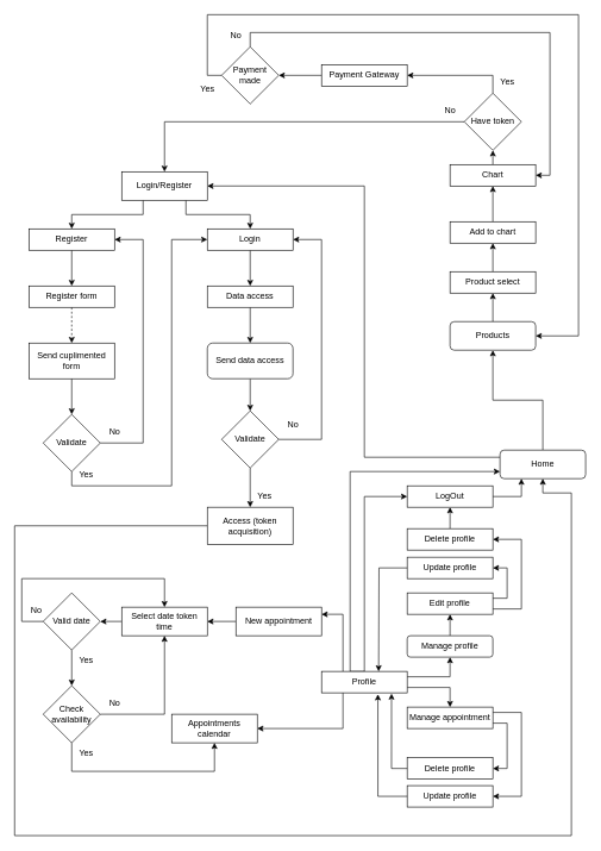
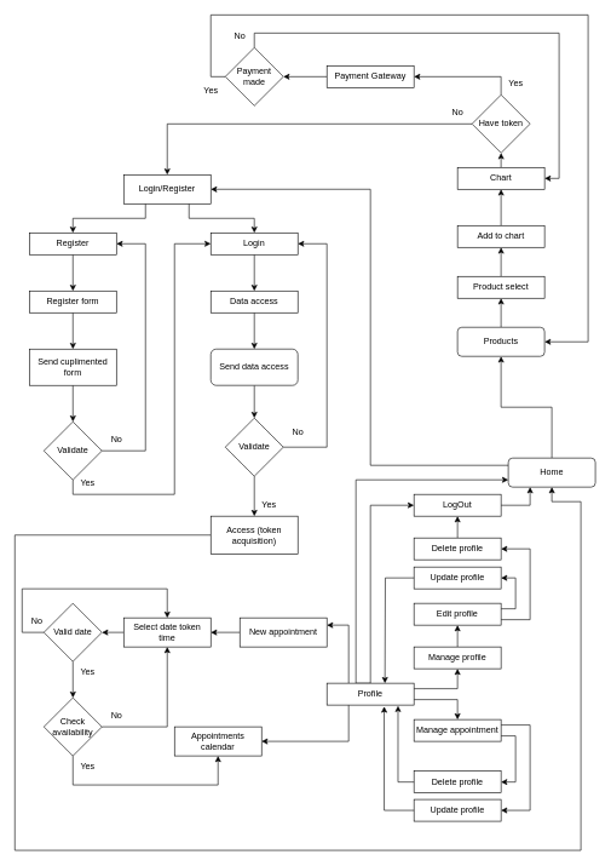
  <mxCell id="0" />
  <mxCell id="1" parent="0" />
  <mxCell id="2" style="edgeStyle=orthogonalEdgeStyle;rounded=0;orthogonalLoop=1;jettySize=auto;html=1;exitX=0.5;exitY=0;exitDx=0;exitDy=0;entryX=0.5;entryY=1;entryDx=0;entryDy=0;" parent="1" source="4" target="6" edge="1"><mxGeometry relative="1" as="geometry" /></mxCell>
  <mxCell id="3" style="edgeStyle=orthogonalEdgeStyle;rounded=0;orthogonalLoop=1;jettySize=auto;html=1;exitX=0;exitY=0.25;exitDx=0;exitDy=0;entryX=1;entryY=0.5;entryDx=0;entryDy=0;" parent="1" source="4" target="9" edge="1"><mxGeometry relative="1" as="geometry"><Array as="points"><mxPoint x="510" y="640" /><mxPoint x="510" y="260" /></Array></mxGeometry></mxCell>
  <mxCell id="4" value="Home" style="rounded=1;whiteSpace=wrap;html=1;fontSize=12;glass=0;strokeWidth=1;shadow=0;" parent="1" vertex="1"><mxGeometry x="700" y="630" width="120" height="40" as="geometry" /></mxCell>
  <mxCell id="5" style="edgeStyle=orthogonalEdgeStyle;rounded=0;orthogonalLoop=1;jettySize=auto;html=1;exitX=0.5;exitY=0;exitDx=0;exitDy=0;entryX=0.5;entryY=1;entryDx=0;entryDy=0;" parent="1" source="6" target="58" edge="1"><mxGeometry relative="1" as="geometry" /></mxCell>
  <mxCell id="6" value="Products" style="rounded=1;whiteSpace=wrap;html=1;" parent="1" vertex="1"><mxGeometry x="630" y="450" width="120" height="40" as="geometry" /></mxCell>
  <mxCell id="7" style="edgeStyle=orthogonalEdgeStyle;rounded=0;orthogonalLoop=1;jettySize=auto;html=1;exitX=0.25;exitY=1;exitDx=0;exitDy=0;entryX=0.5;entryY=0;entryDx=0;entryDy=0;" parent="1" source="9" target="11" edge="1"><mxGeometry relative="1" as="geometry" /></mxCell>
  <mxCell id="8" style="edgeStyle=orthogonalEdgeStyle;rounded=0;orthogonalLoop=1;jettySize=auto;html=1;exitX=0.75;exitY=1;exitDx=0;exitDy=0;entryX=0.5;entryY=0;entryDx=0;entryDy=0;" parent="1" source="9" target="13" edge="1"><mxGeometry relative="1" as="geometry" /></mxCell>
  <mxCell id="9" value="Login/Register" style="rounded=0;whiteSpace=wrap;html=1;" parent="1" vertex="1"><mxGeometry x="170" y="240" width="120" height="40" as="geometry" /></mxCell>
  <mxCell id="10" style="edgeStyle=orthogonalEdgeStyle;rounded=0;orthogonalLoop=1;jettySize=auto;html=1;exitX=0.5;exitY=1;exitDx=0;exitDy=0;entryX=0.5;entryY=0;entryDx=0;entryDy=0;" parent="1" source="11" target="15" edge="1"><mxGeometry relative="1" as="geometry" /></mxCell>
  <mxCell id="11" value="Register" style="rounded=0;whiteSpace=wrap;html=1;" parent="1" vertex="1"><mxGeometry x="40" y="320" width="120" height="30" as="geometry" /></mxCell>
  <mxCell id="12" style="edgeStyle=orthogonalEdgeStyle;rounded=0;orthogonalLoop=1;jettySize=auto;html=1;entryX=0.5;entryY=0;entryDx=0;entryDy=0;" parent="1" source="13" target="23" edge="1"><mxGeometry relative="1" as="geometry" /></mxCell>
  <mxCell id="13" value="Login" style="rounded=0;whiteSpace=wrap;html=1;" parent="1" vertex="1"><mxGeometry x="290" y="320" width="120" height="30" as="geometry" /></mxCell>
- <mxCell id="14" style="edgeStyle=orthogonalEdgeStyle;rounded=0;orthogonalLoop=1;jettySize=auto;html=1;exitX=0.5;exitY=1;exitDx=0;exitDy=0;entryX=0.5;entryY=0;entryDx=0;entryDy=0;dashed=1;" parent="1" source="15" target="17" edge="1"><mxGeometry relative="1" as="geometry" /></mxCell>
+ <mxCell id="14" style="edgeStyle=orthogonalEdgeStyle;rounded=0;orthogonalLoop=1;jettySize=auto;html=1;exitX=0.5;exitY=1;exitDx=0;exitDy=0;entryX=0.5;entryY=0;entryDx=0;entryDy=0;" parent="1" source="15" target="17" edge="1"><mxGeometry relative="1" as="geometry" /></mxCell>
  <mxCell id="15" value="Register form" style="rounded=0;whiteSpace=wrap;html=1;" parent="1" vertex="1"><mxGeometry x="40" y="400" width="120" height="30" as="geometry" /></mxCell>
  <mxCell id="16" style="edgeStyle=orthogonalEdgeStyle;rounded=0;orthogonalLoop=1;jettySize=auto;html=1;exitX=0.5;exitY=1;exitDx=0;exitDy=0;entryX=0.5;entryY=0;entryDx=0;entryDy=0;" parent="1" source="17" target="20" edge="1"><mxGeometry relative="1" as="geometry" /></mxCell>
  <mxCell id="17" value="Send cuplimented form" style="rounded=0;whiteSpace=wrap;html=1;" parent="1" vertex="1"><mxGeometry x="40" y="480" width="120" height="50" as="geometry" /></mxCell>
  <mxCell id="18" style="edgeStyle=orthogonalEdgeStyle;rounded=0;orthogonalLoop=1;jettySize=auto;html=1;exitX=0.5;exitY=1;exitDx=0;exitDy=0;entryX=0;entryY=0.5;entryDx=0;entryDy=0;" parent="1" source="20" target="13" edge="1"><mxGeometry relative="1" as="geometry"><mxPoint x="260" y="340" as="targetPoint" /><Array as="points"><mxPoint x="100" y="680" /><mxPoint x="240" y="680" /><mxPoint x="240" y="335" /></Array></mxGeometry></mxCell>
  <mxCell id="19" style="edgeStyle=orthogonalEdgeStyle;rounded=0;orthogonalLoop=1;jettySize=auto;html=1;exitX=1;exitY=0.5;exitDx=0;exitDy=0;entryX=1;entryY=0.5;entryDx=0;entryDy=0;" parent="1" source="20" target="11" edge="1"><mxGeometry relative="1" as="geometry"><Array as="points"><mxPoint x="200" y="620" /><mxPoint x="200" y="335" /></Array></mxGeometry></mxCell>
  <mxCell id="20" value="Validate" style="rhombus;whiteSpace=wrap;html=1;" parent="1" vertex="1"><mxGeometry x="60" y="580" width="80" height="80" as="geometry" /></mxCell>
  <mxCell id="21" value="No" style="text;html=1;align=center;verticalAlign=middle;resizable=0;points=[];autosize=1;strokeColor=none;fillColor=none;" parent="1" vertex="1"><mxGeometry x="140" y="590" width="40" height="30" as="geometry" /></mxCell>
  <mxCell id="22" style="edgeStyle=orthogonalEdgeStyle;rounded=0;orthogonalLoop=1;jettySize=auto;html=1;exitX=0.5;exitY=1;exitDx=0;exitDy=0;entryX=0.5;entryY=0;entryDx=0;entryDy=0;" parent="1" source="23" target="26" edge="1"><mxGeometry relative="1" as="geometry" /></mxCell>
  <mxCell id="23" value="Data access" style="rounded=0;whiteSpace=wrap;html=1;" parent="1" vertex="1"><mxGeometry x="290" y="400" width="120" height="30" as="geometry" /></mxCell>
  <mxCell id="24" value="Yes" style="text;html=1;align=center;verticalAlign=middle;resizable=0;points=[];autosize=1;strokeColor=none;fillColor=none;" parent="1" vertex="1"><mxGeometry x="100" y="650" width="40" height="30" as="geometry" /></mxCell>
  <mxCell id="25" style="edgeStyle=orthogonalEdgeStyle;rounded=0;orthogonalLoop=1;jettySize=auto;html=1;entryX=0.5;entryY=0;entryDx=0;entryDy=0;" parent="1" source="26" target="29" edge="1"><mxGeometry relative="1" as="geometry" /></mxCell>
  <mxCell id="26" value="Send data access" style="whiteSpace=wrap;html=1;rounded=1;" parent="1" vertex="1"><mxGeometry x="290" y="480" width="120" height="50" as="geometry" /></mxCell>
  <mxCell id="27" style="edgeStyle=orthogonalEdgeStyle;rounded=0;orthogonalLoop=1;jettySize=auto;html=1;exitX=1;exitY=0.5;exitDx=0;exitDy=0;entryX=1;entryY=0.5;entryDx=0;entryDy=0;" parent="1" source="29" target="13" edge="1"><mxGeometry relative="1" as="geometry"><mxPoint x="450" y="330" as="targetPoint" /><Array as="points"><mxPoint x="450" y="615" /><mxPoint x="450" y="335" /></Array></mxGeometry></mxCell>
  <mxCell id="28" style="edgeStyle=orthogonalEdgeStyle;rounded=0;orthogonalLoop=1;jettySize=auto;html=1;entryX=0.5;entryY=0;entryDx=0;entryDy=0;" parent="1" source="29" target="33" edge="1"><mxGeometry relative="1" as="geometry" /></mxCell>
  <mxCell id="29" value="Validate" style="rhombus;whiteSpace=wrap;html=1;" parent="1" vertex="1"><mxGeometry x="310" y="575" width="80" height="80" as="geometry" /></mxCell>
  <mxCell id="30" value="No" style="text;html=1;align=center;verticalAlign=middle;resizable=0;points=[];autosize=1;strokeColor=none;fillColor=none;" parent="1" vertex="1"><mxGeometry x="390" y="580" width="40" height="30" as="geometry" /></mxCell>
  <mxCell id="31" value="Yes" style="text;html=1;align=center;verticalAlign=middle;resizable=0;points=[];autosize=1;strokeColor=none;fillColor=none;" parent="1" vertex="1"><mxGeometry x="350" y="680" width="40" height="30" as="geometry" /></mxCell>
  <mxCell id="32" style="edgeStyle=orthogonalEdgeStyle;rounded=0;orthogonalLoop=1;jettySize=auto;html=1;exitX=0;exitY=0.5;exitDx=0;exitDy=0;entryX=0.5;entryY=1;entryDx=0;entryDy=0;" parent="1" source="33" target="4" edge="1"><mxGeometry relative="1" as="geometry"><mxPoint x="730" y="760" as="targetPoint" /><Array as="points"><mxPoint x="20" y="736" /><mxPoint x="20" y="1170" /><mxPoint x="800" y="1170" /><mxPoint x="800" y="690" /><mxPoint x="760" y="690" /></Array></mxGeometry></mxCell>
  <mxCell id="33" value="Access (token acquisition)" style="rounded=0;whiteSpace=wrap;html=1;" parent="1" vertex="1"><mxGeometry x="290" y="710" width="120" height="52" as="geometry" /></mxCell>
  <mxCell id="34" style="edgeStyle=orthogonalEdgeStyle;rounded=0;orthogonalLoop=1;jettySize=auto;html=1;exitX=0.25;exitY=0;exitDx=0;exitDy=0;entryX=1;entryY=0.25;entryDx=0;entryDy=0;" parent="1" source="40" target="43" edge="1"><mxGeometry relative="1" as="geometry" /></mxCell>
  <mxCell id="35" style="edgeStyle=orthogonalEdgeStyle;rounded=0;orthogonalLoop=1;jettySize=auto;html=1;exitX=0.25;exitY=1;exitDx=0;exitDy=0;entryX=1;entryY=0.5;entryDx=0;entryDy=0;" parent="1" source="40" target="41" edge="1"><mxGeometry relative="1" as="geometry" /></mxCell>
  <mxCell id="36" style="edgeStyle=orthogonalEdgeStyle;rounded=0;orthogonalLoop=1;jettySize=auto;html=1;exitX=0.5;exitY=0;exitDx=0;exitDy=0;entryX=0;entryY=0.75;entryDx=0;entryDy=0;" parent="1" source="40" target="4" edge="1"><mxGeometry relative="1" as="geometry"><Array as="points"><mxPoint x="490" y="940" /><mxPoint x="490" y="660" /></Array></mxGeometry></mxCell>
  <mxCell id="37" style="edgeStyle=orthogonalEdgeStyle;rounded=0;orthogonalLoop=1;jettySize=auto;html=1;exitX=0.5;exitY=0;exitDx=0;exitDy=0;entryX=0;entryY=0.5;entryDx=0;entryDy=0;" edge="1" parent="1" source="40" target="87"><mxGeometry relative="1" as="geometry" /></mxCell>
  <mxCell id="38" style="edgeStyle=orthogonalEdgeStyle;rounded=0;orthogonalLoop=1;jettySize=auto;html=1;exitX=1;exitY=0.25;exitDx=0;exitDy=0;entryX=0.5;entryY=1;entryDx=0;entryDy=0;" edge="1" parent="1" source="40" target="72"><mxGeometry relative="1" as="geometry" /></mxCell>
  <mxCell id="39" style="edgeStyle=orthogonalEdgeStyle;rounded=0;orthogonalLoop=1;jettySize=auto;html=1;exitX=1;exitY=0.75;exitDx=0;exitDy=0;entryX=0.5;entryY=0;entryDx=0;entryDy=0;" edge="1" parent="1" source="40" target="82"><mxGeometry relative="1" as="geometry" /></mxCell>
  <mxCell id="40" value="Profile" style="rounded=0;whiteSpace=wrap;html=1;" parent="1" vertex="1"><mxGeometry x="450" y="940" width="120" height="30" as="geometry" /></mxCell>
  <mxCell id="41" value="Appointments calendar" style="rounded=0;whiteSpace=wrap;html=1;" parent="1" vertex="1"><mxGeometry x="240" y="1000" width="120" height="40" as="geometry" /></mxCell>
  <mxCell id="42" style="edgeStyle=orthogonalEdgeStyle;rounded=0;orthogonalLoop=1;jettySize=auto;html=1;exitX=0;exitY=0.5;exitDx=0;exitDy=0;entryX=1;entryY=0.5;entryDx=0;entryDy=0;" parent="1" source="43" target="45" edge="1"><mxGeometry relative="1" as="geometry" /></mxCell>
  <mxCell id="43" value="New appointment" style="rounded=0;whiteSpace=wrap;html=1;" parent="1" vertex="1"><mxGeometry x="330" y="850" width="120" height="40" as="geometry" /></mxCell>
  <mxCell id="44" style="edgeStyle=orthogonalEdgeStyle;rounded=0;orthogonalLoop=1;jettySize=auto;html=1;exitX=0;exitY=0.5;exitDx=0;exitDy=0;entryX=1;entryY=0.5;entryDx=0;entryDy=0;" parent="1" source="45" target="52" edge="1"><mxGeometry relative="1" as="geometry" /></mxCell>
  <mxCell id="45" value="Select date token time" style="rounded=0;whiteSpace=wrap;html=1;" parent="1" vertex="1"><mxGeometry x="170" y="850" width="120" height="40" as="geometry" /></mxCell>
  <mxCell id="46" style="edgeStyle=orthogonalEdgeStyle;rounded=0;orthogonalLoop=1;jettySize=auto;html=1;exitX=0.5;exitY=1;exitDx=0;exitDy=0;" parent="1" source="45" target="45" edge="1"><mxGeometry relative="1" as="geometry" /></mxCell>
  <mxCell id="47" style="edgeStyle=orthogonalEdgeStyle;rounded=0;orthogonalLoop=1;jettySize=auto;html=1;exitX=1;exitY=0.5;exitDx=0;exitDy=0;entryX=0.5;entryY=1;entryDx=0;entryDy=0;" parent="1" source="49" target="45" edge="1"><mxGeometry relative="1" as="geometry" /></mxCell>
  <mxCell id="48" style="edgeStyle=orthogonalEdgeStyle;rounded=0;orthogonalLoop=1;jettySize=auto;html=1;exitX=0.5;exitY=1;exitDx=0;exitDy=0;entryX=0.5;entryY=1;entryDx=0;entryDy=0;" parent="1" source="49" target="41" edge="1"><mxGeometry relative="1" as="geometry"><Array as="points"><mxPoint x="100" y="1080" /><mxPoint x="300" y="1080" /></Array></mxGeometry></mxCell>
  <mxCell id="49" value="Check availability" style="rhombus;whiteSpace=wrap;html=1;" parent="1" vertex="1"><mxGeometry x="60" y="960" width="80" height="80" as="geometry" /></mxCell>
  <mxCell id="50" style="edgeStyle=orthogonalEdgeStyle;rounded=0;orthogonalLoop=1;jettySize=auto;html=1;exitX=0.5;exitY=1;exitDx=0;exitDy=0;entryX=0.5;entryY=0;entryDx=0;entryDy=0;" parent="1" source="52" target="49" edge="1"><mxGeometry relative="1" as="geometry" /></mxCell>
  <mxCell id="51" style="edgeStyle=orthogonalEdgeStyle;rounded=0;orthogonalLoop=1;jettySize=auto;html=1;exitX=0;exitY=0.5;exitDx=0;exitDy=0;entryX=0.5;entryY=0;entryDx=0;entryDy=0;" parent="1" source="52" target="45" edge="1"><mxGeometry relative="1" as="geometry"><Array as="points"><mxPoint x="30" y="870" /><mxPoint x="30" y="810" /><mxPoint x="230" y="810" /></Array></mxGeometry></mxCell>
  <mxCell id="52" value="Valid date" style="rhombus;whiteSpace=wrap;html=1;" parent="1" vertex="1"><mxGeometry x="60" y="830" width="80" height="80" as="geometry" /></mxCell>
  <mxCell id="53" value="No" style="text;html=1;align=center;verticalAlign=middle;resizable=0;points=[];autosize=1;strokeColor=none;fillColor=none;" parent="1" vertex="1"><mxGeometry x="30" y="840" width="40" height="30" as="geometry" /></mxCell>
  <mxCell id="54" value="Yes" style="text;html=1;align=center;verticalAlign=middle;resizable=0;points=[];autosize=1;strokeColor=none;fillColor=none;" parent="1" vertex="1"><mxGeometry x="100" y="910" width="40" height="30" as="geometry" /></mxCell>
  <mxCell id="55" value="No" style="text;html=1;align=center;verticalAlign=middle;resizable=0;points=[];autosize=1;strokeColor=none;fillColor=none;" parent="1" vertex="1"><mxGeometry x="140" y="970" width="40" height="30" as="geometry" /></mxCell>
  <mxCell id="56" value="Yes" style="text;html=1;align=center;verticalAlign=middle;resizable=0;points=[];autosize=1;strokeColor=none;fillColor=none;" parent="1" vertex="1"><mxGeometry x="100" y="1040" width="40" height="30" as="geometry" /></mxCell>
  <mxCell id="57" style="edgeStyle=orthogonalEdgeStyle;rounded=0;orthogonalLoop=1;jettySize=auto;html=1;exitX=0.5;exitY=0;exitDx=0;exitDy=0;entryX=0.5;entryY=1;entryDx=0;entryDy=0;" parent="1" source="58" target="60" edge="1"><mxGeometry relative="1" as="geometry" /></mxCell>
  <mxCell id="58" value="Product select" style="rounded=0;whiteSpace=wrap;html=1;" parent="1" vertex="1"><mxGeometry x="630" y="380" width="120" height="30" as="geometry" /></mxCell>
  <mxCell id="59" style="edgeStyle=orthogonalEdgeStyle;rounded=0;orthogonalLoop=1;jettySize=auto;html=1;exitX=0.5;exitY=0;exitDx=0;exitDy=0;entryX=0.5;entryY=1;entryDx=0;entryDy=0;" parent="1" source="60" target="62" edge="1"><mxGeometry relative="1" as="geometry" /></mxCell>
  <mxCell id="60" value="Add to chart" style="rounded=0;whiteSpace=wrap;html=1;" parent="1" vertex="1"><mxGeometry x="630" y="310" width="120" height="30" as="geometry" /></mxCell>
  <mxCell id="61" style="edgeStyle=orthogonalEdgeStyle;rounded=0;orthogonalLoop=1;jettySize=auto;html=1;exitX=0.5;exitY=0;exitDx=0;exitDy=0;entryX=0.5;entryY=1;entryDx=0;entryDy=0;" parent="1" source="62" target="70" edge="1"><mxGeometry relative="1" as="geometry" /></mxCell>
  <mxCell id="62" value="Chart" style="rounded=0;whiteSpace=wrap;html=1;" parent="1" vertex="1"><mxGeometry x="630" y="230" width="120" height="30" as="geometry" /></mxCell>
  <mxCell id="63" style="edgeStyle=orthogonalEdgeStyle;rounded=0;orthogonalLoop=1;jettySize=auto;html=1;exitX=0;exitY=0.5;exitDx=0;exitDy=0;entryX=1;entryY=0.5;entryDx=0;entryDy=0;" parent="1" source="64" target="67" edge="1"><mxGeometry relative="1" as="geometry" /></mxCell>
  <mxCell id="64" value="Payment Gateway" style="rounded=0;whiteSpace=wrap;html=1;" parent="1" vertex="1"><mxGeometry x="450" y="90" width="120" height="30" as="geometry" /></mxCell>
  <mxCell id="65" style="edgeStyle=orthogonalEdgeStyle;rounded=0;orthogonalLoop=1;jettySize=auto;html=1;exitX=0.5;exitY=0;exitDx=0;exitDy=0;entryX=1;entryY=0.5;entryDx=0;entryDy=0;" parent="1" source="67" target="62" edge="1"><mxGeometry relative="1" as="geometry" /></mxCell>
  <mxCell id="66" style="edgeStyle=orthogonalEdgeStyle;rounded=0;orthogonalLoop=1;jettySize=auto;html=1;exitX=0;exitY=0.5;exitDx=0;exitDy=0;entryX=1;entryY=0.5;entryDx=0;entryDy=0;" parent="1" source="67" target="6" edge="1"><mxGeometry relative="1" as="geometry"><Array as="points"><mxPoint x="290" y="105" /><mxPoint x="290" y="20" /><mxPoint x="810" y="20" /><mxPoint x="810" y="470" /></Array></mxGeometry></mxCell>
  <mxCell id="67" value="Payment made" style="rhombus;whiteSpace=wrap;html=1;" parent="1" vertex="1"><mxGeometry x="310" y="65" width="80" height="80" as="geometry" /></mxCell>
  <mxCell id="68" style="edgeStyle=orthogonalEdgeStyle;rounded=0;orthogonalLoop=1;jettySize=auto;html=1;exitX=0.5;exitY=0;exitDx=0;exitDy=0;entryX=1;entryY=0.5;entryDx=0;entryDy=0;" parent="1" source="70" target="64" edge="1"><mxGeometry relative="1" as="geometry" /></mxCell>
  <mxCell id="69" style="edgeStyle=orthogonalEdgeStyle;rounded=0;orthogonalLoop=1;jettySize=auto;html=1;exitX=0;exitY=0.5;exitDx=0;exitDy=0;entryX=0.5;entryY=0;entryDx=0;entryDy=0;" parent="1" source="70" target="9" edge="1"><mxGeometry relative="1" as="geometry" /></mxCell>
  <mxCell id="70" value="Have token" style="rhombus;whiteSpace=wrap;html=1;" parent="1" vertex="1"><mxGeometry x="650" y="130" width="80" height="80" as="geometry" /></mxCell>
  <mxCell id="71" style="edgeStyle=orthogonalEdgeStyle;rounded=0;orthogonalLoop=1;jettySize=auto;html=1;exitX=0.5;exitY=0;exitDx=0;exitDy=0;entryX=0.5;entryY=1;entryDx=0;entryDy=0;" edge="1" parent="1" source="72" target="79"><mxGeometry relative="1" as="geometry" /></mxCell>
- <mxCell id="72" value="Manage profile" style="whiteSpace=wrap;html=1;rounded=1;" parent="1" vertex="1"><mxGeometry x="570" y="890" width="120" height="30" as="geometry" /></mxCell>
+ <mxCell id="72" value="Manage profile" style="rounded=0;whiteSpace=wrap;html=1;" parent="1" vertex="1"><mxGeometry x="570" y="890" width="120" height="30" as="geometry" /></mxCell>
  <mxCell id="73" value="No" style="text;html=1;align=center;verticalAlign=middle;resizable=0;points=[];autosize=1;strokeColor=none;fillColor=none;" parent="1" vertex="1"><mxGeometry x="610" y="140" width="40" height="30" as="geometry" /></mxCell>
  <mxCell id="74" value="Yes" style="text;html=1;align=center;verticalAlign=middle;resizable=0;points=[];autosize=1;strokeColor=none;fillColor=none;" parent="1" vertex="1"><mxGeometry x="690" y="100" width="40" height="30" as="geometry" /></mxCell>
  <mxCell id="75" value="No" style="text;html=1;align=center;verticalAlign=middle;resizable=0;points=[];autosize=1;strokeColor=none;fillColor=none;" parent="1" vertex="1"><mxGeometry x="310" y="35" width="40" height="30" as="geometry" /></mxCell>
  <mxCell id="76" value="Yes" style="text;html=1;align=center;verticalAlign=middle;resizable=0;points=[];autosize=1;strokeColor=none;fillColor=none;" parent="1" vertex="1"><mxGeometry x="270" y="110" width="40" height="30" as="geometry" /></mxCell>
  <mxCell id="77" style="edgeStyle=orthogonalEdgeStyle;rounded=0;orthogonalLoop=1;jettySize=auto;html=1;exitX=1;exitY=0.25;exitDx=0;exitDy=0;entryX=1;entryY=0.5;entryDx=0;entryDy=0;" edge="1" parent="1" source="79" target="83"><mxGeometry relative="1" as="geometry" /></mxCell>
  <mxCell id="78" style="edgeStyle=orthogonalEdgeStyle;rounded=0;orthogonalLoop=1;jettySize=auto;html=1;exitX=1;exitY=0.75;exitDx=0;exitDy=0;entryX=1;entryY=0.5;entryDx=0;entryDy=0;" edge="1" parent="1" source="79" target="85"><mxGeometry relative="1" as="geometry"><Array as="points"><mxPoint x="730" y="853" /><mxPoint x="730" y="755" /></Array></mxGeometry></mxCell>
  <mxCell id="79" value="Edit profile" style="rounded=0;whiteSpace=wrap;html=1;" vertex="1" parent="1"><mxGeometry x="570" y="830" width="120" height="30" as="geometry" /></mxCell>
  <mxCell id="80" style="edgeStyle=orthogonalEdgeStyle;rounded=0;orthogonalLoop=1;jettySize=auto;html=1;exitX=1;exitY=0.75;exitDx=0;exitDy=0;entryX=1;entryY=0.5;entryDx=0;entryDy=0;" edge="1" parent="1" source="82" target="89"><mxGeometry relative="1" as="geometry" /></mxCell>
  <mxCell id="81" style="edgeStyle=orthogonalEdgeStyle;rounded=0;orthogonalLoop=1;jettySize=auto;html=1;exitX=1;exitY=0.25;exitDx=0;exitDy=0;entryX=1;entryY=0.5;entryDx=0;entryDy=0;" edge="1" parent="1" source="82" target="88"><mxGeometry relative="1" as="geometry"><Array as="points"><mxPoint x="730" y="998" /><mxPoint x="730" y="1115" /></Array></mxGeometry></mxCell>
  <mxCell id="82" value="Manage appointment" style="rounded=0;whiteSpace=wrap;html=1;" vertex="1" parent="1"><mxGeometry x="570" y="990" width="120" height="30" as="geometry" /></mxCell>
  <mxCell id="83" value="&lt;div&gt;Update profile&lt;/div&gt;" style="rounded=0;whiteSpace=wrap;html=1;" vertex="1" parent="1"><mxGeometry x="570" y="780" width="120" height="30" as="geometry" /></mxCell>
  <mxCell id="84" style="edgeStyle=orthogonalEdgeStyle;rounded=0;orthogonalLoop=1;jettySize=auto;html=1;exitX=0.5;exitY=0;exitDx=0;exitDy=0;entryX=0.5;entryY=1;entryDx=0;entryDy=0;" edge="1" parent="1" source="85" target="87"><mxGeometry relative="1" as="geometry" /></mxCell>
  <mxCell id="85" value="&lt;div&gt;Delete profile&lt;/div&gt;" style="rounded=0;whiteSpace=wrap;html=1;" vertex="1" parent="1"><mxGeometry x="570" y="740" width="120" height="30" as="geometry" /></mxCell>
  <mxCell id="86" style="edgeStyle=orthogonalEdgeStyle;rounded=0;orthogonalLoop=1;jettySize=auto;html=1;exitX=1;exitY=0.5;exitDx=0;exitDy=0;entryX=0.25;entryY=1;entryDx=0;entryDy=0;" edge="1" parent="1" source="87" target="4"><mxGeometry relative="1" as="geometry" /></mxCell>
  <mxCell id="87" value="&lt;div&gt;LogOut&lt;br&gt;&lt;/div&gt;" style="rounded=0;whiteSpace=wrap;html=1;" vertex="1" parent="1"><mxGeometry x="570" y="680" width="120" height="30" as="geometry" /></mxCell>
  <mxCell id="88" value="&lt;div&gt;Update profile&lt;/div&gt;" style="rounded=0;whiteSpace=wrap;html=1;" vertex="1" parent="1"><mxGeometry x="570" y="1100" width="120" height="30" as="geometry" /></mxCell>
  <mxCell id="89" value="&lt;div&gt;Delete profile&lt;/div&gt;" style="rounded=0;whiteSpace=wrap;html=1;" vertex="1" parent="1"><mxGeometry x="570" y="1061" width="120" height="30" as="geometry" /></mxCell>
  <mxCell id="90" style="edgeStyle=orthogonalEdgeStyle;rounded=0;orthogonalLoop=1;jettySize=auto;html=1;exitX=0;exitY=0.5;exitDx=0;exitDy=0;" edge="1" parent="1" source="83"><mxGeometry relative="1" as="geometry"><mxPoint x="530" y="940" as="targetPoint" /></mxGeometry></mxCell>
  <mxCell id="91" style="edgeStyle=orthogonalEdgeStyle;rounded=0;orthogonalLoop=1;jettySize=auto;html=1;exitX=0;exitY=0.5;exitDx=0;exitDy=0;entryX=0.817;entryY=1.033;entryDx=0;entryDy=0;entryPerimeter=0;" edge="1" parent="1" source="89" target="40"><mxGeometry relative="1" as="geometry" /></mxCell>
  <mxCell id="92" style="edgeStyle=orthogonalEdgeStyle;rounded=0;orthogonalLoop=1;jettySize=auto;html=1;exitX=0;exitY=0.5;exitDx=0;exitDy=0;entryX=0.658;entryY=1.067;entryDx=0;entryDy=0;entryPerimeter=0;" edge="1" parent="1" source="88" target="40"><mxGeometry relative="1" as="geometry" /></mxCell>
